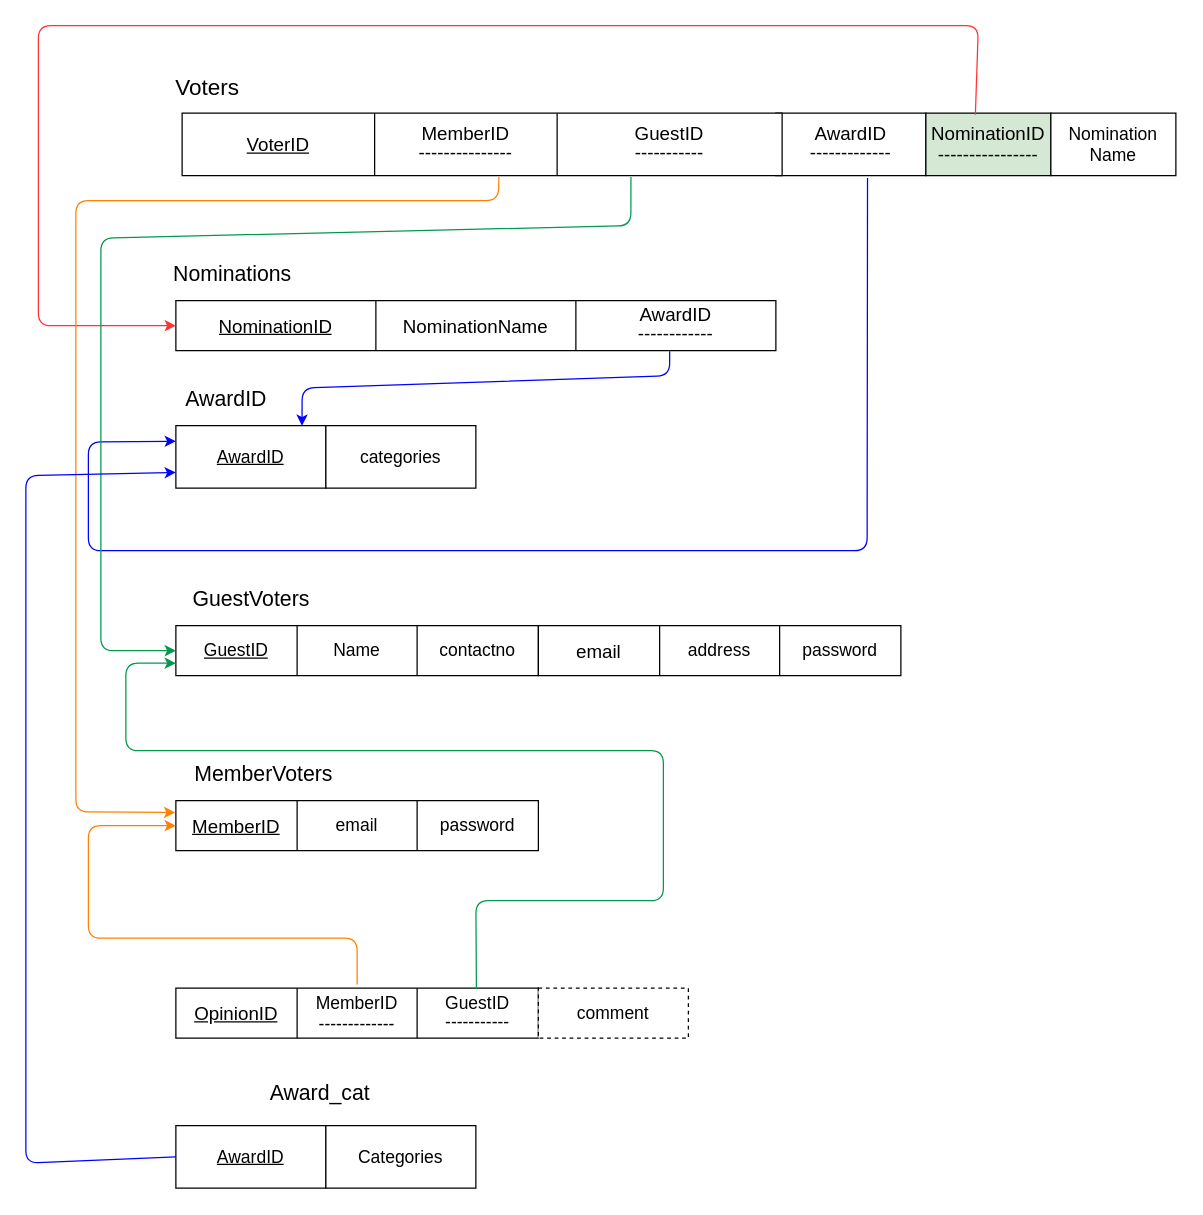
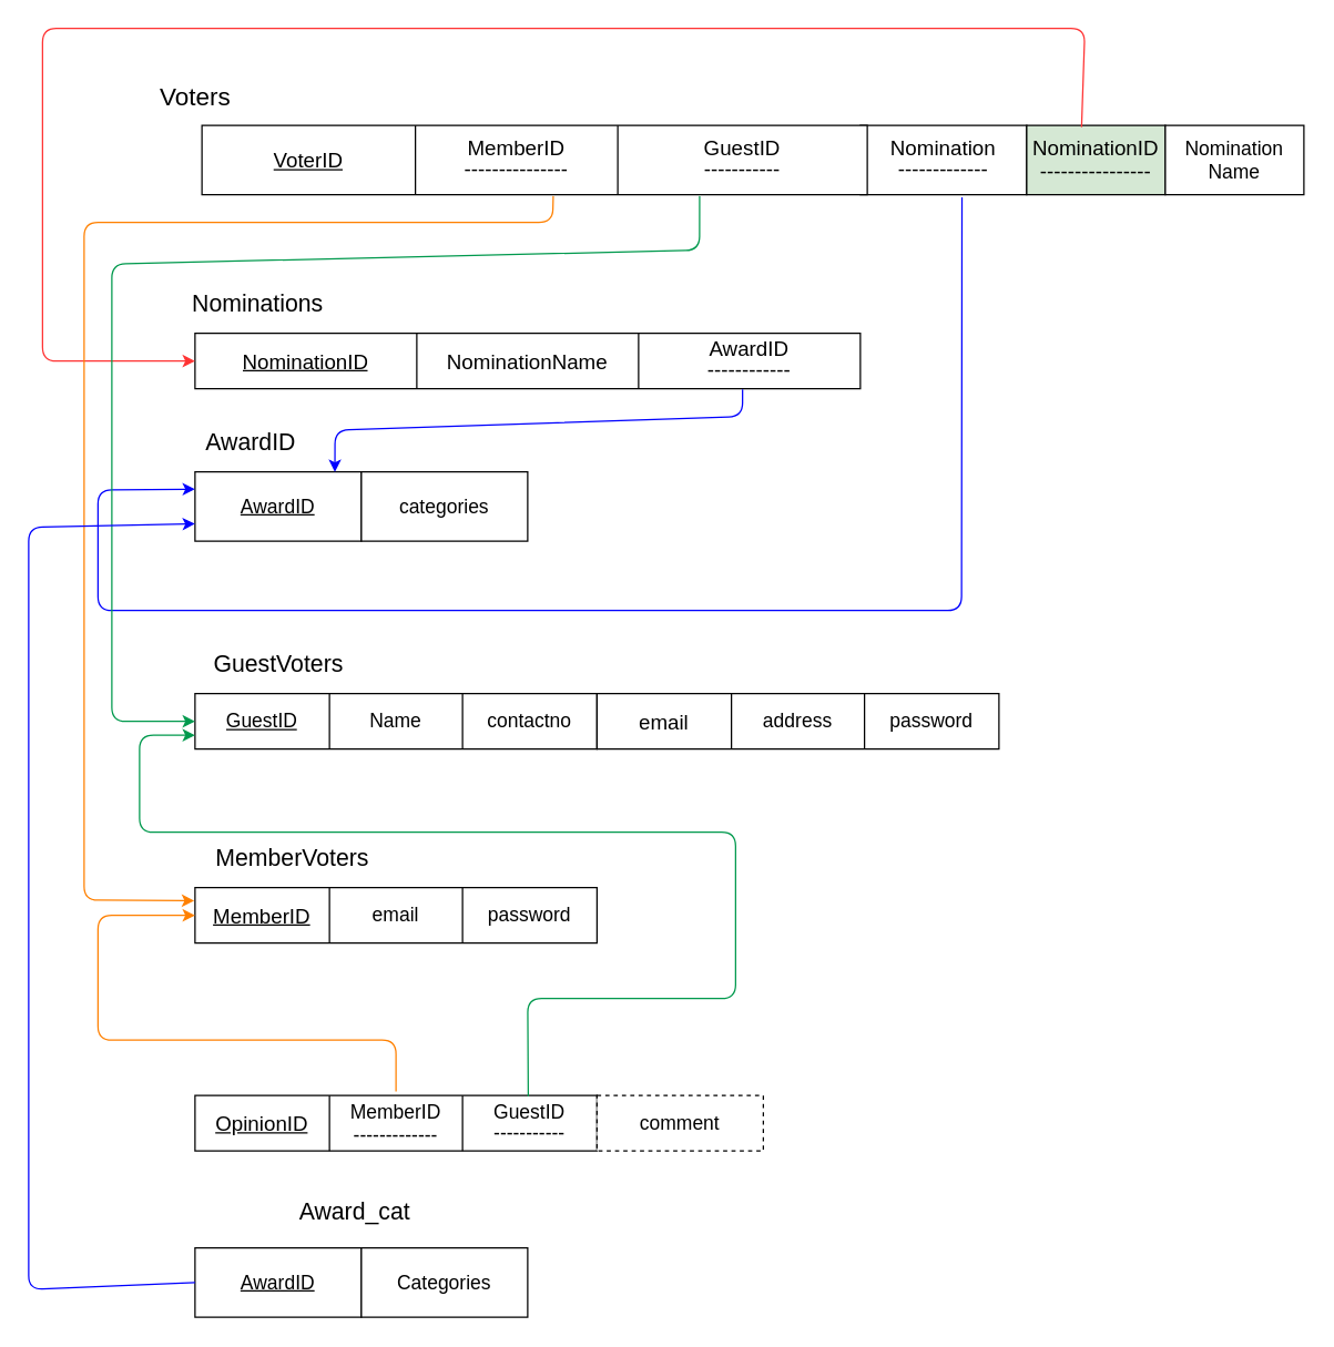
  <mxCell id="0" />
  <mxCell id="1" parent="0" />
- <mxCell id="2" value="&lt;font style=&quot;font-size: 18px&quot;&gt;Voters&lt;/font&gt;" style="text;html=1;align=center;verticalAlign=middle;resizable=0;points=[];autosize=1;" vertex="1" parent="1"><mxGeometry x="130" y="60" width="70" height="20" as="geometry" /></mxCell>
- <mxCell id="3" value="&lt;font style=&quot;font-size: 15px ; line-height: 0%&quot;&gt;AwardID&lt;br&gt;-------------&lt;br&gt;&lt;/font&gt;" style="rounded=0;whiteSpace=wrap;html=1;" vertex="1" parent="1"><mxGeometry x="620" y="90" width="120" height="50" as="geometry" /></mxCell>
+ <mxCell id="2" value="&lt;font style=&quot;font-size: 18px&quot;&gt;Voters&lt;/font&gt;" style="text;html=1;align=center;verticalAlign=middle;resizable=0;points=[];autosize=1;" vertex="1" parent="1"><mxGeometry x="105" y="60" width="70" height="20" as="geometry" /></mxCell>
+ <mxCell id="3" value="&lt;font style=&quot;font-size: 15px ; line-height: 0%&quot;&gt;Nomination&lt;br&gt;-------------&lt;br&gt;&lt;/font&gt;" style="rounded=0;whiteSpace=wrap;html=1;" vertex="1" parent="1"><mxGeometry x="620" y="90" width="120" height="50" as="geometry" /></mxCell>
  <mxCell id="4" value="&lt;font style=&quot;font-size: 15px ; line-height: 0%&quot;&gt;NominationID&lt;br&gt;----------------&lt;/font&gt;" style="whiteSpace=wrap;html=1;align=center;fontSize=14;fillColor=#d5e8d4;" vertex="1" parent="1"><mxGeometry x="740" y="90" width="100" height="50" as="geometry" /></mxCell>
  <mxCell id="5" value="Nomination Name" style="whiteSpace=wrap;html=1;align=center;fontSize=14;" vertex="1" parent="1"><mxGeometry x="840" y="90" width="100" height="50" as="geometry" /></mxCell>
  <mxCell id="6" value="&lt;font style=&quot;font-size: 17px&quot;&gt;Nominations&lt;/font&gt;" style="text;html=1;align=center;verticalAlign=middle;resizable=0;points=[];autosize=1;fontSize=14;" vertex="1" parent="1"><mxGeometry x="130" y="210" width="110" height="20" as="geometry" /></mxCell>
  <mxCell id="7" value="" style="shape=table;html=1;whiteSpace=wrap;startSize=0;container=1;collapsible=0;childLayout=tableLayout;fontStyle=4;verticalAlign=middle;fontSize=14;" vertex="1" parent="1"><mxGeometry x="145" y="90" width="480" height="50" as="geometry" /></mxCell>
  <mxCell id="8" value="" style="shape=partialRectangle;html=1;whiteSpace=wrap;collapsible=0;dropTarget=0;pointerEvents=0;fillColor=none;top=0;left=0;bottom=0;right=0;points=[[0,0.5],[1,0.5]];portConstraint=eastwest;" vertex="1" parent="7"><mxGeometry width="480" height="50" as="geometry" /></mxCell>
  <mxCell id="9" value="&lt;u&gt;&lt;font style=&quot;font-size: 15px&quot;&gt;VoterID&lt;/font&gt;&lt;/u&gt;" style="shape=partialRectangle;html=1;whiteSpace=wrap;connectable=0;fillColor=none;top=0;left=0;bottom=0;right=0;overflow=hidden;" vertex="1" parent="8"><mxGeometry width="154" height="50" as="geometry" /></mxCell>
  <mxCell id="10" value="&lt;font style=&quot;font-size: 15px ; line-height: 30%&quot;&gt;MemberID&lt;br&gt;---------------&lt;br&gt;&lt;/font&gt;" style="shape=partialRectangle;html=1;whiteSpace=wrap;connectable=0;fillColor=none;top=0;left=0;bottom=0;right=0;overflow=hidden;" vertex="1" parent="8"><mxGeometry x="154" width="146" height="50" as="geometry" /></mxCell>
  <mxCell id="11" value="&lt;font style=&quot;font-size: 15px ; line-height: 20%&quot;&gt;GuestID&lt;br&gt;-----------&lt;/font&gt;" style="shape=partialRectangle;html=1;whiteSpace=wrap;connectable=0;fillColor=none;top=0;left=0;bottom=0;right=0;overflow=hidden;" vertex="1" parent="8"><mxGeometry x="300" width="180" height="50" as="geometry" /></mxCell>
  <mxCell id="12" value="" style="shape=table;html=1;whiteSpace=wrap;startSize=0;container=1;collapsible=0;childLayout=tableLayout;fontSize=14;" vertex="1" parent="1"><mxGeometry x="140" y="240" width="480" height="40" as="geometry" /></mxCell>
  <mxCell id="13" value="" style="shape=partialRectangle;html=1;whiteSpace=wrap;collapsible=0;dropTarget=0;pointerEvents=0;fillColor=none;top=0;left=0;bottom=0;right=0;points=[[0,0.5],[1,0.5]];portConstraint=eastwest;" vertex="1" parent="12"><mxGeometry width="480" height="40" as="geometry" /></mxCell>
  <mxCell id="14" value="&lt;font style=&quot;font-size: 15px&quot;&gt;&lt;u&gt;NominationID&lt;/u&gt;&lt;/font&gt;" style="shape=partialRectangle;html=1;whiteSpace=wrap;connectable=0;fillColor=none;top=0;left=0;bottom=0;right=0;overflow=hidden;" vertex="1" parent="13"><mxGeometry width="160" height="40" as="geometry" /></mxCell>
  <mxCell id="15" value="&lt;font style=&quot;font-size: 15px&quot;&gt;NominationName&lt;/font&gt;" style="shape=partialRectangle;html=1;whiteSpace=wrap;connectable=0;fillColor=none;top=0;left=0;bottom=0;right=0;overflow=hidden;" vertex="1" parent="13"><mxGeometry x="160" width="160" height="40" as="geometry" /></mxCell>
  <mxCell id="16" value="&lt;font style=&quot;font-size: 15px ; line-height: 30%&quot;&gt;AwardID&lt;br&gt;------------&lt;br&gt;&lt;/font&gt;" style="shape=partialRectangle;html=1;whiteSpace=wrap;connectable=0;fillColor=none;top=0;left=0;bottom=0;right=0;overflow=hidden;" vertex="1" parent="13"><mxGeometry x="320" width="160" height="40" as="geometry" /></mxCell>
  <mxCell id="17" value="" style="endArrow=classic;html=1;fontSize=14;entryX=0;entryY=0.5;entryDx=0;entryDy=0;exitX=0.396;exitY=0.024;exitDx=0;exitDy=0;exitPerimeter=0;labelBackgroundColor=#70FFDE;fillColor=#fff2cc;strokeColor=#FF3333;" edge="1" parent="1" source="4" target="13"><mxGeometry width="50" height="50" relative="1" as="geometry"><mxPoint x="790" y="30" as="sourcePoint" /><mxPoint x="50" y="300" as="targetPoint" /><Array as="points"><mxPoint x="782" y="20" /><mxPoint x="30" y="20" /><mxPoint x="30" y="260" /></Array></mxGeometry></mxCell>
  <mxCell id="18" value="&lt;u&gt;AwardID&lt;/u&gt;" style="rounded=0;whiteSpace=wrap;html=1;fontSize=14;" vertex="1" parent="1"><mxGeometry x="140" y="340" width="120" height="50" as="geometry" /></mxCell>
  <mxCell id="19" value="categories" style="rounded=0;whiteSpace=wrap;html=1;fontSize=14;" vertex="1" parent="1"><mxGeometry x="260" y="340" width="120" height="50" as="geometry" /></mxCell>
  <mxCell id="20" value="&lt;font style=&quot;font-size: 17px&quot;&gt;AwardID&lt;/font&gt;" style="text;html=1;align=center;verticalAlign=middle;resizable=0;points=[];autosize=1;fontSize=14;" vertex="1" parent="1"><mxGeometry x="140" y="310" width="80" height="20" as="geometry" /></mxCell>
  <mxCell id="21" value="" style="endArrow=classic;html=1;labelBackgroundColor=#70FFDE;fontSize=14;entryX=0.841;entryY=0.002;entryDx=0;entryDy=0;entryPerimeter=0;exitX=0.823;exitY=1.014;exitDx=0;exitDy=0;exitPerimeter=0;strokeColor=#0000FF;" edge="1" parent="1" source="13" target="18"><mxGeometry width="50" height="50" relative="1" as="geometry"><mxPoint x="-30" y="400" as="sourcePoint" /><mxPoint x="20" y="350" as="targetPoint" /><Array as="points"><mxPoint x="535" y="300" /><mxPoint x="241" y="310" /></Array></mxGeometry></mxCell>
  <mxCell id="22" value="" style="endArrow=classic;html=1;labelBackgroundColor=#70FFDE;fontSize=14;entryX=0;entryY=0.25;entryDx=0;entryDy=0;exitX=0.611;exitY=1.038;exitDx=0;exitDy=0;exitPerimeter=0;strokeColor=#0000FF;" edge="1" parent="1" source="3" target="18"><mxGeometry width="50" height="50" relative="1" as="geometry"><mxPoint x="545.04" y="290.56" as="sourcePoint" /><mxPoint x="250.92" y="350.1" as="targetPoint" /><Array as="points"><mxPoint x="693" y="440" /><mxPoint x="70" y="440" /><mxPoint x="70" y="353" /></Array></mxGeometry></mxCell>
  <mxCell id="23" value="" style="shape=table;html=1;whiteSpace=wrap;startSize=0;container=1;collapsible=0;childLayout=tableLayout;fontSize=14;" vertex="1" parent="1"><mxGeometry x="140" y="500" width="290" height="40" as="geometry" /></mxCell>
  <mxCell id="24" value="" style="shape=partialRectangle;html=1;whiteSpace=wrap;collapsible=0;dropTarget=0;pointerEvents=0;fillColor=none;top=0;left=0;bottom=0;right=0;points=[[0,0.5],[1,0.5]];portConstraint=eastwest;" vertex="1" parent="23"><mxGeometry width="290" height="40" as="geometry" /></mxCell>
  <mxCell id="25" value="&lt;u&gt;&lt;font style=&quot;font-size: 14px&quot;&gt;GuestID&lt;/font&gt;&lt;/u&gt;" style="shape=partialRectangle;html=1;whiteSpace=wrap;connectable=0;fillColor=none;top=0;left=0;bottom=0;right=0;overflow=hidden;" vertex="1" parent="24"><mxGeometry width="97" height="40" as="geometry" /></mxCell>
  <mxCell id="26" value="&lt;font style=&quot;font-size: 14px&quot;&gt;Name&lt;/font&gt;" style="shape=partialRectangle;html=1;whiteSpace=wrap;connectable=0;fillColor=none;top=0;left=0;bottom=0;right=0;overflow=hidden;" vertex="1" parent="24"><mxGeometry x="97" width="96" height="40" as="geometry" /></mxCell>
  <mxCell id="27" value="&lt;font style=&quot;font-size: 14px&quot;&gt;contactno&lt;/font&gt;" style="shape=partialRectangle;html=1;whiteSpace=wrap;connectable=0;fillColor=none;top=0;left=0;bottom=0;right=0;overflow=hidden;" vertex="1" parent="24"><mxGeometry x="193" width="97" height="40" as="geometry" /></mxCell>
  <mxCell id="28" value="" style="shape=table;html=1;whiteSpace=wrap;startSize=0;container=1;collapsible=0;childLayout=tableLayout;fontSize=14;" vertex="1" parent="1"><mxGeometry x="430" y="500" width="290" height="40" as="geometry" /></mxCell>
  <mxCell id="29" value="" style="shape=partialRectangle;html=1;whiteSpace=wrap;collapsible=0;dropTarget=0;pointerEvents=0;fillColor=none;top=0;left=0;bottom=0;right=0;points=[[0,0.5],[1,0.5]];portConstraint=eastwest;" vertex="1" parent="28"><mxGeometry width="290" height="40" as="geometry" /></mxCell>
  <mxCell id="30" value="&lt;font style=&quot;font-size: 15px&quot;&gt;email&lt;/font&gt;" style="shape=partialRectangle;html=1;whiteSpace=wrap;connectable=0;fillColor=none;top=0;left=0;bottom=0;right=0;overflow=hidden;" vertex="1" parent="29"><mxGeometry width="97" height="40" as="geometry" /></mxCell>
  <mxCell id="31" value="&lt;font style=&quot;font-size: 14px&quot;&gt;address&lt;/font&gt;" style="shape=partialRectangle;html=1;whiteSpace=wrap;connectable=0;fillColor=none;top=0;left=0;bottom=0;right=0;overflow=hidden;" vertex="1" parent="29"><mxGeometry x="97" width="96" height="40" as="geometry" /></mxCell>
  <mxCell id="32" value="&lt;font style=&quot;font-size: 14px&quot;&gt;password&lt;/font&gt;" style="shape=partialRectangle;html=1;whiteSpace=wrap;connectable=0;fillColor=none;top=0;left=0;bottom=0;right=0;overflow=hidden;" vertex="1" parent="29"><mxGeometry x="193" width="97" height="40" as="geometry" /></mxCell>
  <mxCell id="33" value="&lt;font style=&quot;font-size: 17px&quot;&gt;GuestVoters&lt;/font&gt;" style="text;html=1;align=center;verticalAlign=middle;resizable=0;points=[];autosize=1;fontSize=14;" vertex="1" parent="1"><mxGeometry x="145" y="470" width="110" height="20" as="geometry" /></mxCell>
  <mxCell id="34" value="" style="endArrow=classic;html=1;labelBackgroundColor=#70FFDE;fontSize=14;entryX=0;entryY=0.5;entryDx=0;entryDy=0;exitX=0.748;exitY=1.02;exitDx=0;exitDy=0;exitPerimeter=0;strokeColor=#00994D;" edge="1" parent="1" source="8" target="24"><mxGeometry width="50" height="50" relative="1" as="geometry"><mxPoint x="0" y="590" as="sourcePoint" /><mxPoint x="50" y="540" as="targetPoint" /><Array as="points"><mxPoint x="504" y="180" /><mxPoint x="80" y="190" /><mxPoint x="80" y="520" /></Array></mxGeometry></mxCell>
  <mxCell id="35" value="" style="shape=table;html=1;whiteSpace=wrap;startSize=0;container=1;collapsible=0;childLayout=tableLayout;fontSize=14;" vertex="1" parent="1"><mxGeometry x="140" y="640" width="290" height="40" as="geometry" /></mxCell>
  <mxCell id="36" value="" style="shape=partialRectangle;html=1;whiteSpace=wrap;collapsible=0;dropTarget=0;pointerEvents=0;fillColor=none;top=0;left=0;bottom=0;right=0;points=[[0,0.5],[1,0.5]];portConstraint=eastwest;" vertex="1" parent="35"><mxGeometry width="290" height="40" as="geometry" /></mxCell>
  <mxCell id="37" value="&lt;font style=&quot;font-size: 15px&quot;&gt;&lt;u&gt;MemberID&lt;/u&gt;&lt;/font&gt;" style="shape=partialRectangle;html=1;whiteSpace=wrap;connectable=0;fillColor=none;top=0;left=0;bottom=0;right=0;overflow=hidden;" vertex="1" parent="36"><mxGeometry width="97" height="40" as="geometry" /></mxCell>
  <mxCell id="38" value="&lt;font style=&quot;font-size: 14px&quot;&gt;email&lt;/font&gt;" style="shape=partialRectangle;html=1;whiteSpace=wrap;connectable=0;fillColor=none;top=0;left=0;bottom=0;right=0;overflow=hidden;" vertex="1" parent="36"><mxGeometry x="97" width="96" height="40" as="geometry" /></mxCell>
  <mxCell id="39" value="&lt;font style=&quot;font-size: 14px&quot;&gt;password&lt;/font&gt;" style="shape=partialRectangle;html=1;whiteSpace=wrap;connectable=0;fillColor=none;top=0;left=0;bottom=0;right=0;overflow=hidden;" vertex="1" parent="36"><mxGeometry x="193" width="97" height="40" as="geometry" /></mxCell>
  <mxCell id="40" value="" style="shape=table;html=1;whiteSpace=wrap;startSize=0;container=1;collapsible=0;childLayout=tableLayout;fontSize=14;" vertex="1" parent="1"><mxGeometry x="140" y="790" width="290" height="40" as="geometry" /></mxCell>
  <mxCell id="41" value="" style="shape=partialRectangle;html=1;whiteSpace=wrap;collapsible=0;dropTarget=0;pointerEvents=0;fillColor=none;top=0;left=0;bottom=0;right=0;points=[[0,0.5],[1,0.5]];portConstraint=eastwest;" vertex="1" parent="40"><mxGeometry width="290" height="40" as="geometry" /></mxCell>
  <mxCell id="42" value="&lt;font style=&quot;font-size: 15px&quot;&gt;&lt;u&gt;OpinionID&lt;/u&gt;&lt;/font&gt;" style="shape=partialRectangle;html=1;whiteSpace=wrap;connectable=0;fillColor=none;top=0;left=0;bottom=0;right=0;overflow=hidden;" vertex="1" parent="41"><mxGeometry width="97" height="40" as="geometry" /></mxCell>
  <mxCell id="43" value="&lt;font style=&quot;font-size: 14px&quot;&gt;MemberID&lt;br&gt;-------------&lt;br&gt;&lt;/font&gt;" style="shape=partialRectangle;html=1;whiteSpace=wrap;connectable=0;fillColor=none;top=0;left=0;bottom=0;right=0;overflow=hidden;" vertex="1" parent="41"><mxGeometry x="97" width="96" height="40" as="geometry" /></mxCell>
  <mxCell id="44" value="&lt;span style=&quot;font-size: 14px ; line-height: 0%&quot;&gt;GuestID&lt;br&gt;-----------&lt;br&gt;&lt;/span&gt;" style="shape=partialRectangle;html=1;whiteSpace=wrap;connectable=0;fillColor=none;top=0;left=0;bottom=0;right=0;overflow=hidden;" vertex="1" parent="41"><mxGeometry x="193" width="97" height="40" as="geometry" /></mxCell>
  <mxCell id="45" value="&lt;span style=&quot;font-size: 17px&quot;&gt;MemberVoters&lt;/span&gt;" style="text;html=1;align=center;verticalAlign=middle;resizable=0;points=[];autosize=1;fontSize=14;" vertex="1" parent="1"><mxGeometry x="145" y="610" width="130" height="20" as="geometry" /></mxCell>
  <mxCell id="46" value="comment" style="rounded=0;whiteSpace=wrap;html=1;fontSize=14;dashed=1;" vertex="1" parent="1"><mxGeometry x="430" y="790" width="120" height="40" as="geometry" /></mxCell>
  <mxCell id="47" value="&lt;font style=&quot;font-size: 17px&quot;&gt;Award_cat&lt;/font&gt;" style="text;html=1;align=center;verticalAlign=middle;resizable=0;points=[];autosize=1;fontSize=14;" vertex="1" parent="1"><mxGeometry x="205" y="865" width="100" height="20" as="geometry" /></mxCell>
  <mxCell id="48" value="&lt;u&gt;AwardID&lt;/u&gt;&lt;br&gt;" style="rounded=0;whiteSpace=wrap;html=1;fontSize=14;" vertex="1" parent="1"><mxGeometry x="140" y="900" width="120" height="50" as="geometry" /></mxCell>
  <mxCell id="49" value="Categories" style="rounded=0;whiteSpace=wrap;html=1;fontSize=14;" vertex="1" parent="1"><mxGeometry x="260" y="900" width="120" height="50" as="geometry" /></mxCell>
  <mxCell id="50" value="" style="endArrow=classic;html=1;labelBackgroundColor=#70FFDE;fontSize=14;entryX=0;entryY=0.5;entryDx=0;entryDy=0;strokeColor=#FF8000;" edge="1" parent="1" target="36"><mxGeometry width="50" height="50" relative="1" as="geometry"><mxPoint x="285" y="787" as="sourcePoint" /><mxPoint x="70" y="750" as="targetPoint" /><Array as="points"><mxPoint x="285" y="750" /><mxPoint x="70" y="750" /><mxPoint x="70" y="660" /></Array></mxGeometry></mxCell>
  <mxCell id="51" value="" style="endArrow=classic;html=1;labelBackgroundColor=#70FFDE;fontSize=14;entryX=-0.002;entryY=0.236;entryDx=0;entryDy=0;strokeColor=#FF8000;entryPerimeter=0;exitX=0.528;exitY=1.02;exitDx=0;exitDy=0;exitPerimeter=0;" edge="1" parent="1" source="8" target="36"><mxGeometry width="50" height="50" relative="1" as="geometry"><mxPoint x="295" y="797" as="sourcePoint" /><mxPoint x="150" y="670" as="targetPoint" /><Array as="points"><mxPoint x="398" y="160" /><mxPoint x="60" y="160" /><mxPoint x="60" y="649" /></Array></mxGeometry></mxCell>
  <mxCell id="52" value="" style="endArrow=classic;html=1;labelBackgroundColor=#70FFDE;fontSize=14;entryX=0;entryY=0.75;entryDx=0;entryDy=0;exitX=0;exitY=0.5;exitDx=0;exitDy=0;strokeColor=#0000FF;" edge="1" parent="1" source="48" target="18"><mxGeometry width="50" height="50" relative="1" as="geometry"><mxPoint x="545.04" y="290.56" as="sourcePoint" /><mxPoint x="250.92" y="350.1" as="targetPoint" /><Array as="points"><mxPoint x="20" y="930" /><mxPoint x="20" y="380" /></Array></mxGeometry></mxCell>
  <mxCell id="53" value="" style="endArrow=classic;html=1;labelBackgroundColor=#70FFDE;fontSize=14;entryX=0;entryY=0.75;entryDx=0;entryDy=0;entryPerimeter=0;exitX=0.829;exitY=0.019;exitDx=0;exitDy=0;exitPerimeter=0;strokeColor=#00994D;" edge="1" parent="1" source="41" target="24"><mxGeometry width="50" height="50" relative="1" as="geometry"><mxPoint x="-20" y="850" as="sourcePoint" /><mxPoint x="30" y="800" as="targetPoint" /><Array as="points"><mxPoint x="380" y="720" /><mxPoint x="530" y="720" /><mxPoint x="530" y="600" /><mxPoint x="100" y="600" /><mxPoint x="100" y="530" /></Array></mxGeometry></mxCell>
